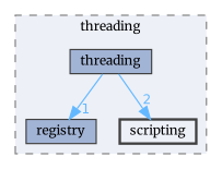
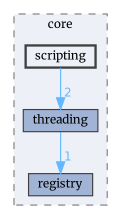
  digraph {
    compound=true
    fontname=Merriweather
    node [color=grey25 fillcolor="#a2b4d6" fontname=Merriweather fontsize=10 shape=box style=filled]
    edge [color=steelblue1 fontcolor=steelblue1 fontname=Merriweather fontsize=10 labeldistance=1.5 labelfontname=Helvetica labelfontsize=10]
    n1 [height=0.2 label=registry width=0.4]
    n2 [height=0.2 label=threading width=0.4]
    n3 [fillcolor="#edf0f7" height=0.2 label=scripting style="filled,bold" width=0.4]
    subgraph cluster_1 {
      bgcolor="#edf0f7"
      fontsize=10
-     label=threading
+     label=core
      pencolor=grey50
      style="filled,dashed"
      n1
      n2
      n3
    }
    n2 -> n1 [headlabel=1]
-   n2 -> n3 [headlabel=2]
+   n3 -> n2 [headlabel=2]
  }
